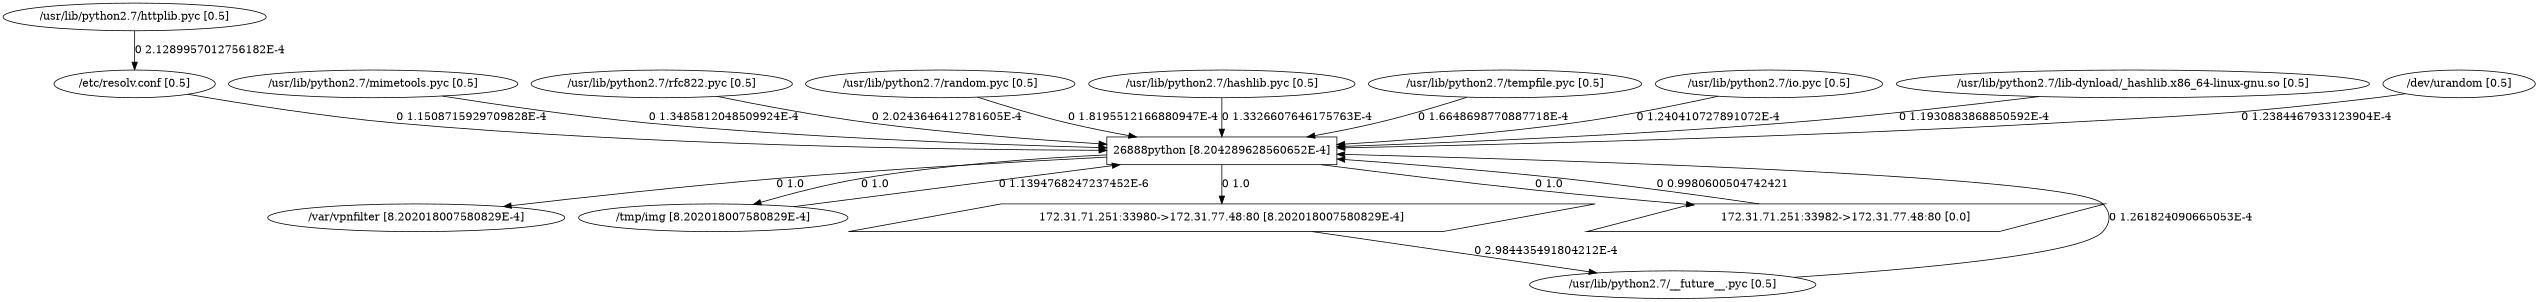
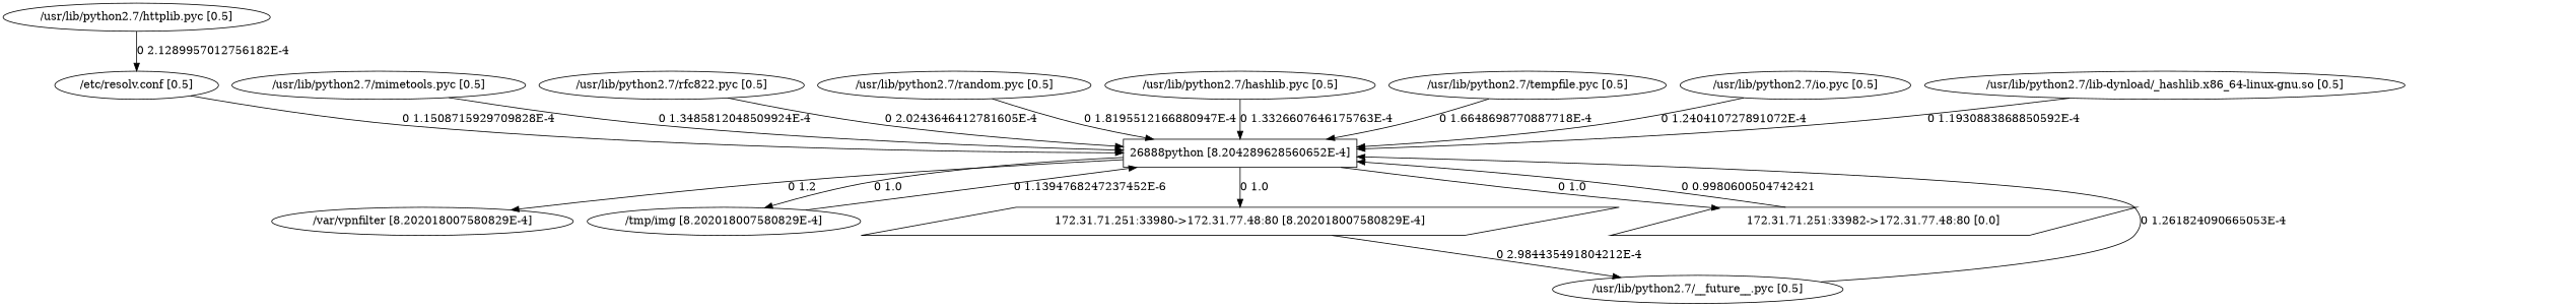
  digraph {
    node [shape=ellipse]
    n1 [label="/var/vpnfilter [8.202018007580829E-4]"]
    n2 [label="26888python [8.204289628560652E-4]" shape=box]
    n3 [label="/tmp/img [8.202018007580829E-4]"]
    n4 [label="172.31.71.251:33980->172.31.77.48:80 [8.202018007580829E-4]" shape=parallelogram]
    n5 [label="172.31.71.251:33982->172.31.77.48:80 [0.0]" shape=parallelogram]
    n6 [label="/usr/lib/python2.7/__future__.pyc [0.5]"]
    n7 [label="/usr/lib/python2.7/httplib.pyc [0.5]"]
    n8 [label="/etc/resolv.conf [0.5]"]
    n9 [label="/usr/lib/python2.7/mimetools.pyc [0.5]"]
    n10 [label="/usr/lib/python2.7/rfc822.pyc [0.5]"]
    n11 [label="/usr/lib/python2.7/random.pyc [0.5]"]
    n12 [label="/usr/lib/python2.7/hashlib.pyc [0.5]"]
    n13 [label="/usr/lib/python2.7/tempfile.pyc [0.5]"]
    n14 [label="/usr/lib/python2.7/io.pyc [0.5]"]
    n15 [label="/usr/lib/python2.7/lib-dynload/_hashlib.x86_64-linux-gnu.so [0.5]"]
-   n16 [label="/dev/urandom [0.5]"]
-   n2 -> n1 [label="0 1.0"]
+   n2 -> n1 [label="0 1.2"]
    n2 -> n3 [label="0 1.0"]
    n2 -> n4 [label="0 1.0"]
    n2 -> n5 [label="0 1.0"]
    n3 -> n2 [label="0 1.1394768247237452E-6"]
    n4 -> n6 [label="0 2.984435491804212E-4"]
    n5 -> n2 [label="0 0.9980600504742421"]
    n6 -> n2 [label="0 1.261824090665053E-4"]
    n7 -> n8 [label="0 2.1289957012756182E-4"]
    n8 -> n2 [label="0 1.1508715929709828E-4"]
    n9 -> n2 [label="0 1.3485812048509924E-4"]
    n10 -> n2 [label="0 2.0243646412781605E-4"]
    n11 -> n2 [label="0 1.8195512166880947E-4"]
    n12 -> n2 [label="0 1.3326607646175763E-4"]
    n13 -> n2 [label="0 1.6648698770887718E-4"]
    n14 -> n2 [label="0 1.240410727891072E-4"]
    n15 -> n2 [label="0 1.1930883868850592E-4"]
-   n16 -> n2 [label="0 1.2384467933123904E-4"]
  }
